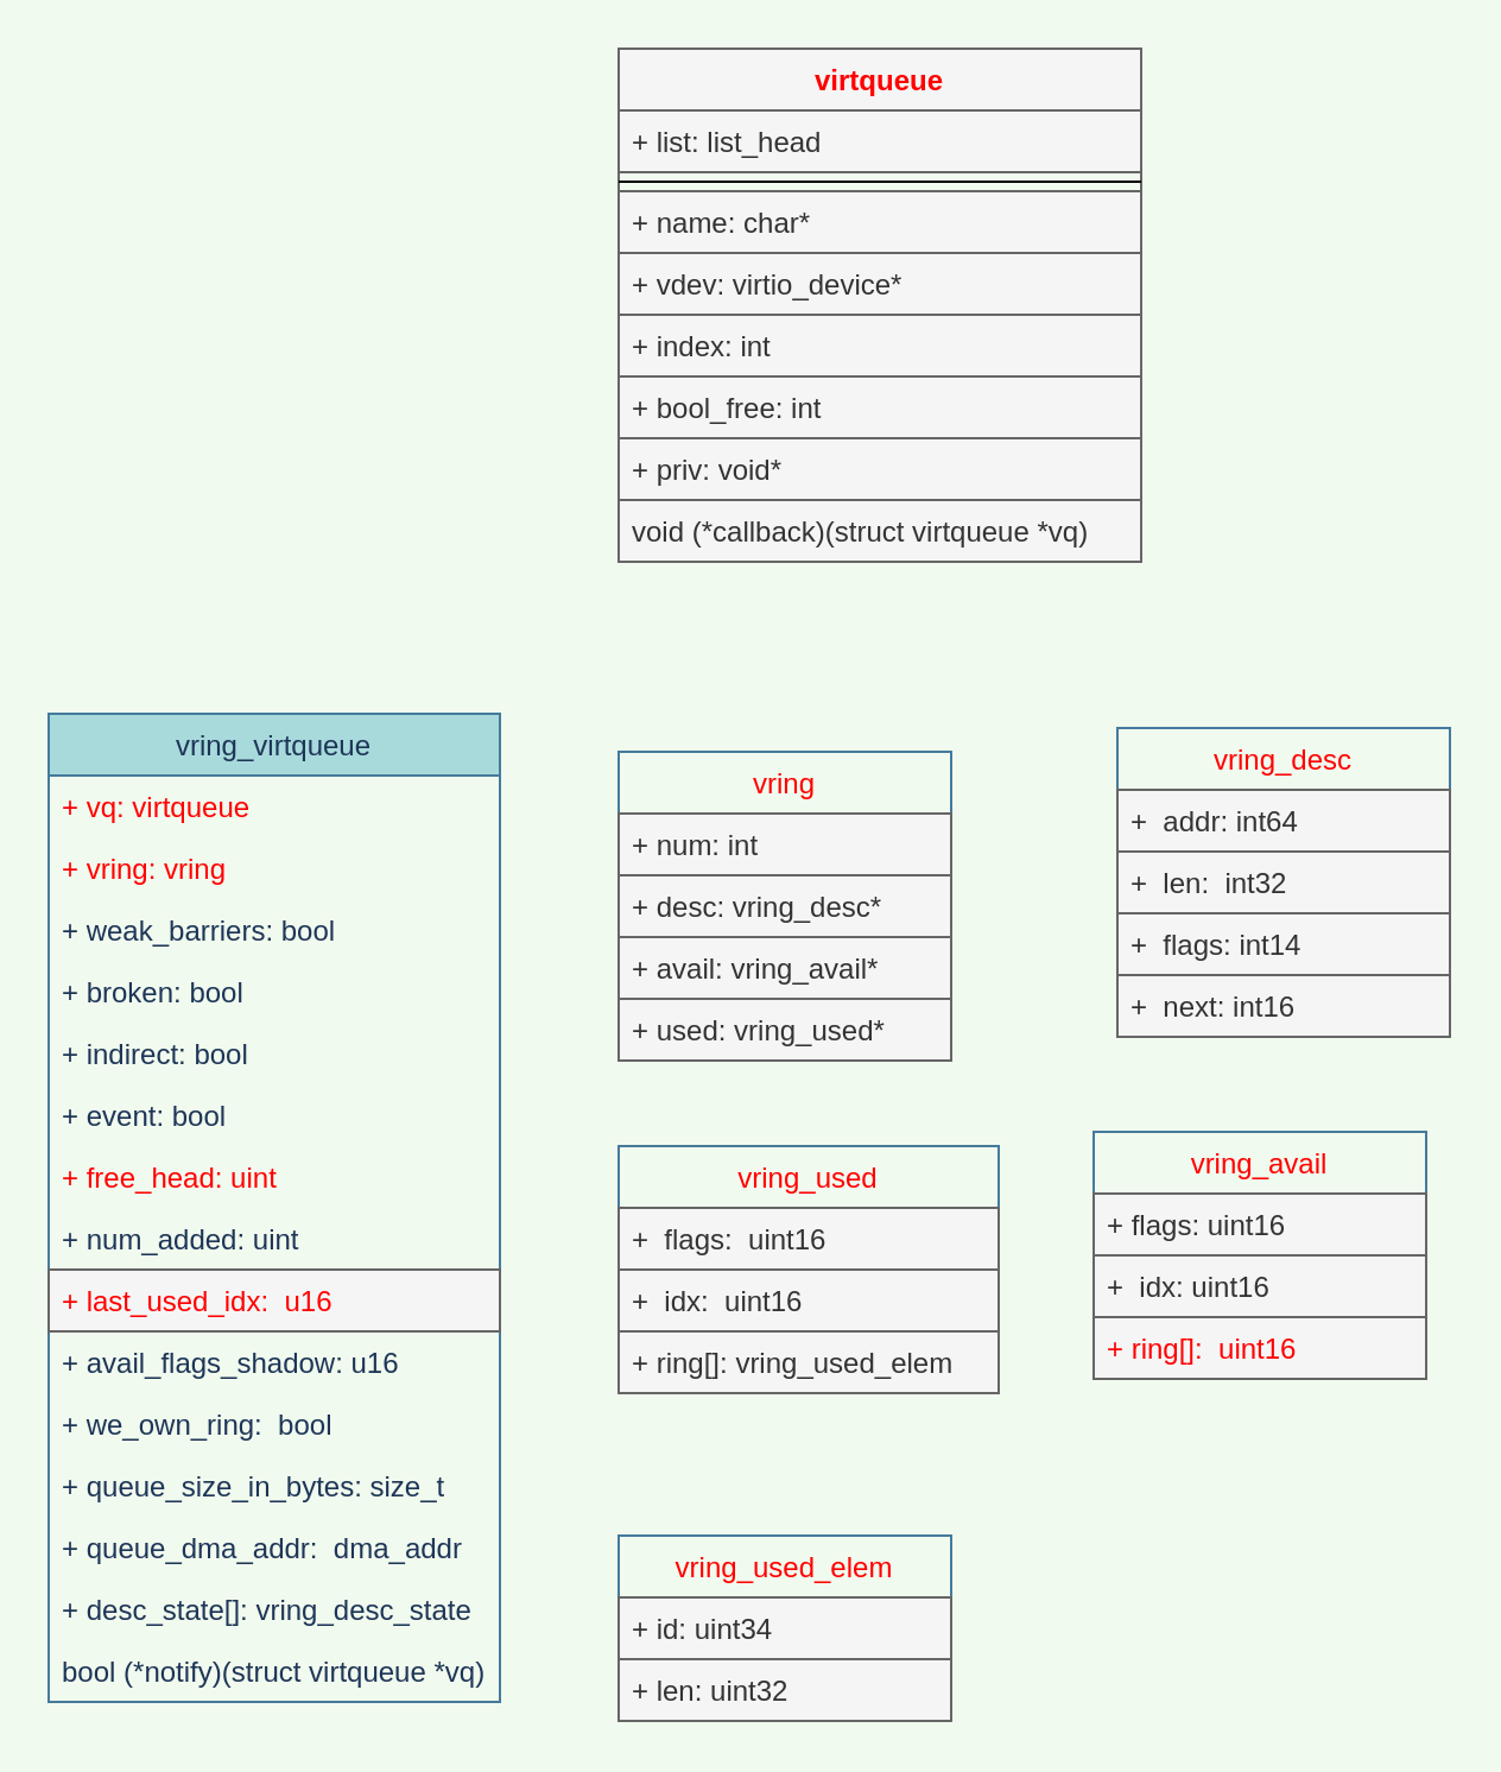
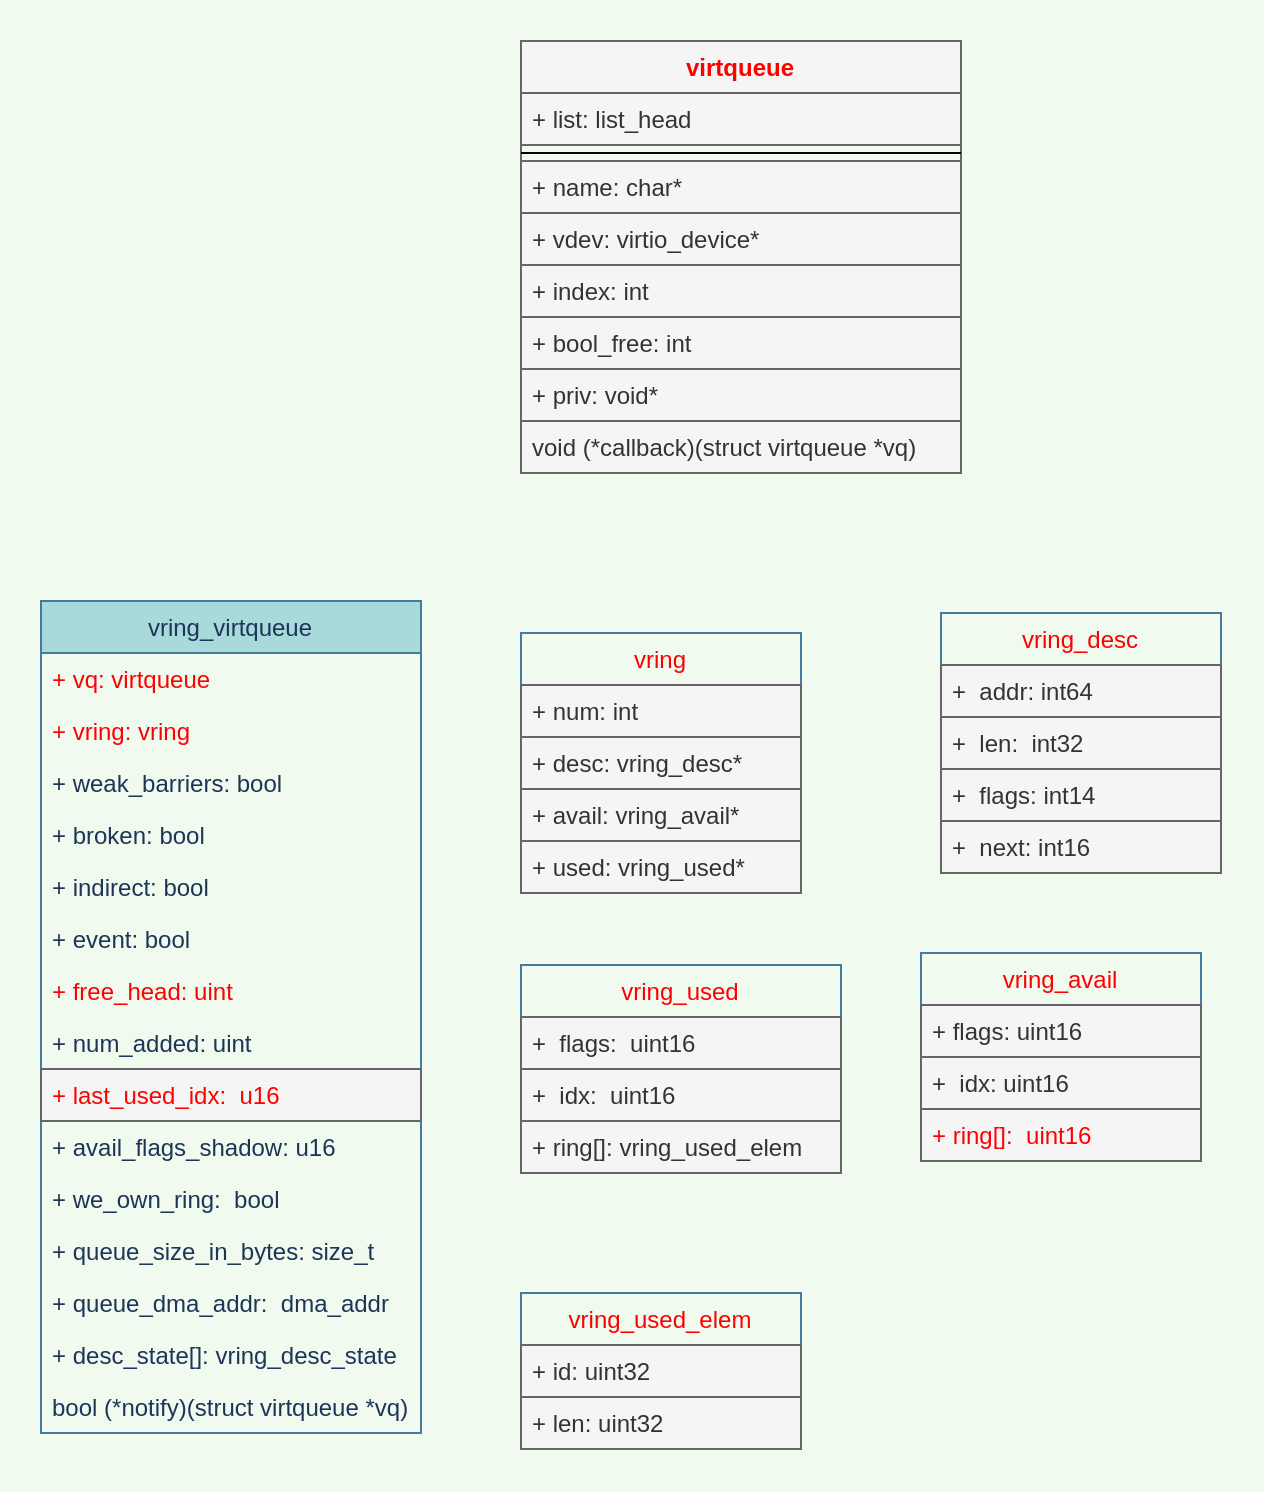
  <mxCell id="0" />
  <mxCell id="1" parent="0" />
  <mxCell id="2" value="vring_virtqueue" style="swimlane;fontStyle=0;childLayout=stackLayout;horizontal=1;startSize=26;horizontalStack=0;resizeParent=1;resizeParentMax=0;resizeLast=0;collapsible=1;marginBottom=0;fillColor=#A8DADC;strokeColor=#457B9D;fontColor=#1D3557;" parent="1" vertex="1"><mxGeometry x="20" y="300" width="190" height="416" as="geometry" /></mxCell>
  <mxCell id="3" value="+ vq: virtqueue" style="text;strokeColor=none;fillColor=none;align=left;verticalAlign=top;spacingLeft=4;spacingRight=4;overflow=hidden;rotatable=0;points=[[0,0.5],[1,0.5]];portConstraint=eastwest;fontColor=#FF0000;" parent="2" vertex="1"><mxGeometry y="26" width="190" height="26" as="geometry" /></mxCell>
  <mxCell id="4" value="+ vring: vring" style="text;strokeColor=none;fillColor=none;align=left;verticalAlign=top;spacingLeft=4;spacingRight=4;overflow=hidden;rotatable=0;points=[[0,0.5],[1,0.5]];portConstraint=eastwest;fontColor=#FF0000;" parent="2" vertex="1"><mxGeometry y="52" width="190" height="26" as="geometry" /></mxCell>
  <mxCell id="5" value="+ weak_barriers: bool" style="text;strokeColor=none;fillColor=none;align=left;verticalAlign=top;spacingLeft=4;spacingRight=4;overflow=hidden;rotatable=0;points=[[0,0.5],[1,0.5]];portConstraint=eastwest;fontColor=#1D3557;" parent="2" vertex="1"><mxGeometry y="78" width="190" height="26" as="geometry" /></mxCell>
  <mxCell id="6" value="+ broken: bool" style="text;strokeColor=none;fillColor=none;align=left;verticalAlign=top;spacingLeft=4;spacingRight=4;overflow=hidden;rotatable=0;points=[[0,0.5],[1,0.5]];portConstraint=eastwest;fontColor=#1D3557;" parent="2" vertex="1"><mxGeometry y="104" width="190" height="26" as="geometry" /></mxCell>
  <mxCell id="7" value="+ indirect: bool" style="text;strokeColor=none;fillColor=none;align=left;verticalAlign=top;spacingLeft=4;spacingRight=4;overflow=hidden;rotatable=0;points=[[0,0.5],[1,0.5]];portConstraint=eastwest;fontColor=#1D3557;" parent="2" vertex="1"><mxGeometry y="130" width="190" height="26" as="geometry" /></mxCell>
  <mxCell id="8" value="+ event: bool" style="text;strokeColor=none;fillColor=none;align=left;verticalAlign=top;spacingLeft=4;spacingRight=4;overflow=hidden;rotatable=0;points=[[0,0.5],[1,0.5]];portConstraint=eastwest;fontColor=#1D3557;" parent="2" vertex="1"><mxGeometry y="156" width="190" height="26" as="geometry" /></mxCell>
  <mxCell id="9" value="+ free_head: uint" style="text;strokeColor=none;fillColor=none;align=left;verticalAlign=top;spacingLeft=4;spacingRight=4;overflow=hidden;rotatable=0;points=[[0,0.5],[1,0.5]];portConstraint=eastwest;fontColor=#FF0000;" parent="2" vertex="1"><mxGeometry y="182" width="190" height="26" as="geometry" /></mxCell>
  <mxCell id="10" value="+ num_added: uint" style="text;strokeColor=none;fillColor=none;align=left;verticalAlign=top;spacingLeft=4;spacingRight=4;overflow=hidden;rotatable=0;points=[[0,0.5],[1,0.5]];portConstraint=eastwest;fontColor=#1D3557;" parent="2" vertex="1"><mxGeometry y="208" width="190" height="26" as="geometry" /></mxCell>
  <mxCell id="11" value="+ last_used_idx:  u16" style="text;align=left;verticalAlign=top;spacingLeft=4;spacingRight=4;overflow=hidden;rotatable=0;points=[[0,0.5],[1,0.5]];portConstraint=eastwest;fillColor=#f5f5f5;strokeColor=#666666;fontColor=#FF0000;" parent="2" vertex="1"><mxGeometry y="234" width="190" height="26" as="geometry" /></mxCell>
  <mxCell id="12" value="+ avail_flags_shadow: u16" style="text;strokeColor=none;fillColor=none;align=left;verticalAlign=top;spacingLeft=4;spacingRight=4;overflow=hidden;rotatable=0;points=[[0,0.5],[1,0.5]];portConstraint=eastwest;fontColor=#1D3557;" parent="2" vertex="1"><mxGeometry y="260" width="190" height="26" as="geometry" /></mxCell>
  <mxCell id="13" value="+ we_own_ring:  bool" style="text;strokeColor=none;fillColor=none;align=left;verticalAlign=top;spacingLeft=4;spacingRight=4;overflow=hidden;rotatable=0;points=[[0,0.5],[1,0.5]];portConstraint=eastwest;fontColor=#1D3557;" parent="2" vertex="1"><mxGeometry y="286" width="190" height="26" as="geometry" /></mxCell>
  <mxCell id="14" value="+ queue_size_in_bytes: size_t" style="text;strokeColor=none;fillColor=none;align=left;verticalAlign=top;spacingLeft=4;spacingRight=4;overflow=hidden;rotatable=0;points=[[0,0.5],[1,0.5]];portConstraint=eastwest;fontColor=#1D3557;" parent="2" vertex="1"><mxGeometry y="312" width="190" height="26" as="geometry" /></mxCell>
  <mxCell id="15" value="+ queue_dma_addr:  dma_addr" style="text;strokeColor=none;fillColor=none;align=left;verticalAlign=top;spacingLeft=4;spacingRight=4;overflow=hidden;rotatable=0;points=[[0,0.5],[1,0.5]];portConstraint=eastwest;fontColor=#1D3557;" parent="2" vertex="1"><mxGeometry y="338" width="190" height="26" as="geometry" /></mxCell>
  <mxCell id="16" value="+ desc_state[]: vring_desc_state" style="text;strokeColor=none;fillColor=none;align=left;verticalAlign=top;spacingLeft=4;spacingRight=4;overflow=hidden;rotatable=0;points=[[0,0.5],[1,0.5]];portConstraint=eastwest;fontColor=#1D3557;" parent="2" vertex="1"><mxGeometry y="364" width="190" height="26" as="geometry" /></mxCell>
  <mxCell id="17" value="bool (*notify)(struct virtqueue *vq)" style="text;strokeColor=none;fillColor=none;align=left;verticalAlign=top;spacingLeft=4;spacingRight=4;overflow=hidden;rotatable=0;points=[[0,0.5],[1,0.5]];portConstraint=eastwest;fontColor=#1D3557;" parent="2" vertex="1"><mxGeometry y="390" width="190" height="26" as="geometry" /></mxCell>
  <mxCell id="18" value="virtqueue" style="swimlane;fontStyle=1;align=center;verticalAlign=top;childLayout=stackLayout;horizontal=1;startSize=26;horizontalStack=0;resizeParent=1;resizeParentMax=0;resizeLast=0;collapsible=1;marginBottom=0;rounded=0;sketch=0;fillColor=#f5f5f5;strokeColor=#666666;fontColor=#FF0000;" parent="1" vertex="1"><mxGeometry x="260" y="20" width="220" height="216" as="geometry" /></mxCell>
  <mxCell id="19" value="+ list: list_head" style="text;align=left;verticalAlign=top;spacingLeft=4;spacingRight=4;overflow=hidden;rotatable=0;points=[[0,0.5],[1,0.5]];portConstraint=eastwest;fillColor=#f5f5f5;strokeColor=#666666;fontColor=#333333;" parent="18" vertex="1"><mxGeometry y="26" width="220" height="26" as="geometry" /></mxCell>
  <mxCell id="20" value="" style="line;strokeWidth=1;fillColor=none;align=left;verticalAlign=middle;spacingTop=-1;spacingLeft=3;spacingRight=3;rotatable=0;labelPosition=right;points=[];portConstraint=eastwest;" parent="18" vertex="1"><mxGeometry y="52" width="220" height="8" as="geometry" /></mxCell>
  <mxCell id="21" value="+ name: char*" style="text;align=left;verticalAlign=top;spacingLeft=4;spacingRight=4;overflow=hidden;rotatable=0;points=[[0,0.5],[1,0.5]];portConstraint=eastwest;fillColor=#f5f5f5;strokeColor=#666666;fontColor=#333333;" parent="18" vertex="1"><mxGeometry y="60" width="220" height="26" as="geometry" /></mxCell>
  <mxCell id="22" value="+ vdev: virtio_device*" style="text;align=left;verticalAlign=top;spacingLeft=4;spacingRight=4;overflow=hidden;rotatable=0;points=[[0,0.5],[1,0.5]];portConstraint=eastwest;fillColor=#f5f5f5;strokeColor=#666666;fontColor=#333333;" parent="18" vertex="1"><mxGeometry y="86" width="220" height="26" as="geometry" /></mxCell>
  <mxCell id="23" value="+ index: int" style="text;align=left;verticalAlign=top;spacingLeft=4;spacingRight=4;overflow=hidden;rotatable=0;points=[[0,0.5],[1,0.5]];portConstraint=eastwest;fillColor=#f5f5f5;strokeColor=#666666;fontColor=#333333;" parent="18" vertex="1"><mxGeometry y="112" width="220" height="26" as="geometry" /></mxCell>
  <mxCell id="24" value="+ bool_free: int" style="text;align=left;verticalAlign=top;spacingLeft=4;spacingRight=4;overflow=hidden;rotatable=0;points=[[0,0.5],[1,0.5]];portConstraint=eastwest;fillColor=#f5f5f5;strokeColor=#666666;fontColor=#333333;" parent="18" vertex="1"><mxGeometry y="138" width="220" height="26" as="geometry" /></mxCell>
  <mxCell id="25" value="+ priv: void*" style="text;align=left;verticalAlign=top;spacingLeft=4;spacingRight=4;overflow=hidden;rotatable=0;points=[[0,0.5],[1,0.5]];portConstraint=eastwest;fillColor=#f5f5f5;strokeColor=#666666;fontColor=#333333;" parent="18" vertex="1"><mxGeometry y="164" width="220" height="26" as="geometry" /></mxCell>
  <mxCell id="26" value="void (*callback)(struct virtqueue *vq)" style="text;strokeColor=#666666;fillColor=#f5f5f5;align=left;verticalAlign=top;spacingLeft=4;spacingRight=4;overflow=hidden;rotatable=0;points=[[0,0.5],[1,0.5]];portConstraint=eastwest;fontColor=#333333;" parent="18" vertex="1"><mxGeometry y="190" width="220" height="26" as="geometry" /></mxCell>
  <mxCell id="27" value="vring" style="swimlane;fontStyle=0;childLayout=stackLayout;horizontal=1;startSize=26;fillColor=none;horizontalStack=0;resizeParent=1;resizeParentMax=0;resizeLast=0;collapsible=1;marginBottom=0;rounded=0;sketch=0;strokeColor=#457B9D;fontColor=#FF0000;" parent="1" vertex="1"><mxGeometry x="260" y="316" width="140" height="130" as="geometry" /></mxCell>
  <mxCell id="28" value="+ num: int" style="text;strokeColor=#666666;fillColor=#f5f5f5;align=left;verticalAlign=top;spacingLeft=4;spacingRight=4;overflow=hidden;rotatable=0;points=[[0,0.5],[1,0.5]];portConstraint=eastwest;fontColor=#333333;" parent="27" vertex="1"><mxGeometry y="26" width="140" height="26" as="geometry" /></mxCell>
  <mxCell id="29" value="+ desc: vring_desc*" style="text;strokeColor=#666666;fillColor=#f5f5f5;align=left;verticalAlign=top;spacingLeft=4;spacingRight=4;overflow=hidden;rotatable=0;points=[[0,0.5],[1,0.5]];portConstraint=eastwest;fontColor=#333333;" parent="27" vertex="1"><mxGeometry y="52" width="140" height="26" as="geometry" /></mxCell>
  <mxCell id="30" value="+ avail: vring_avail*" style="text;strokeColor=#666666;fillColor=#f5f5f5;align=left;verticalAlign=top;spacingLeft=4;spacingRight=4;overflow=hidden;rotatable=0;points=[[0,0.5],[1,0.5]];portConstraint=eastwest;fontColor=#333333;" parent="27" vertex="1"><mxGeometry y="78" width="140" height="26" as="geometry" /></mxCell>
  <mxCell id="31" value="+ used: vring_used*" style="text;strokeColor=#666666;fillColor=#f5f5f5;align=left;verticalAlign=top;spacingLeft=4;spacingRight=4;overflow=hidden;rotatable=0;points=[[0,0.5],[1,0.5]];portConstraint=eastwest;fontColor=#333333;" parent="27" vertex="1"><mxGeometry y="104" width="140" height="26" as="geometry" /></mxCell>
  <mxCell id="32" value="vring_desc" style="swimlane;fontStyle=0;childLayout=stackLayout;horizontal=1;startSize=26;fillColor=none;horizontalStack=0;resizeParent=1;resizeParentMax=0;resizeLast=0;collapsible=1;marginBottom=0;rounded=0;sketch=0;strokeColor=#457B9D;fontColor=#FF0000;" parent="1" vertex="1"><mxGeometry x="470" y="306" width="140" height="130" as="geometry" /></mxCell>
  <mxCell id="33" value="+  addr: int64" style="text;strokeColor=#666666;fillColor=#f5f5f5;align=left;verticalAlign=top;spacingLeft=4;spacingRight=4;overflow=hidden;rotatable=0;points=[[0,0.5],[1,0.5]];portConstraint=eastwest;fontColor=#333333;" parent="32" vertex="1"><mxGeometry y="26" width="140" height="26" as="geometry" /></mxCell>
  <mxCell id="34" value="+  len:  int32" style="text;strokeColor=#666666;fillColor=#f5f5f5;align=left;verticalAlign=top;spacingLeft=4;spacingRight=4;overflow=hidden;rotatable=0;points=[[0,0.5],[1,0.5]];portConstraint=eastwest;fontColor=#333333;" parent="32" vertex="1"><mxGeometry y="52" width="140" height="26" as="geometry" /></mxCell>
  <mxCell id="35" value="+  flags: int14" style="text;strokeColor=#666666;fillColor=#f5f5f5;align=left;verticalAlign=top;spacingLeft=4;spacingRight=4;overflow=hidden;rotatable=0;points=[[0,0.5],[1,0.5]];portConstraint=eastwest;fontColor=#333333;" parent="32" vertex="1"><mxGeometry y="78" width="140" height="26" as="geometry" /></mxCell>
  <mxCell id="36" value="+  next: int16" style="text;strokeColor=#666666;fillColor=#f5f5f5;align=left;verticalAlign=top;spacingLeft=4;spacingRight=4;overflow=hidden;rotatable=0;points=[[0,0.5],[1,0.5]];portConstraint=eastwest;fontColor=#333333;" parent="32" vertex="1"><mxGeometry y="104" width="140" height="26" as="geometry" /></mxCell>
  <mxCell id="37" value="vring_avail" style="swimlane;fontStyle=0;childLayout=stackLayout;horizontal=1;startSize=26;fillColor=none;horizontalStack=0;resizeParent=1;resizeParentMax=0;resizeLast=0;collapsible=1;marginBottom=0;rounded=0;sketch=0;strokeColor=#457B9D;fontColor=#FF0000;" parent="1" vertex="1"><mxGeometry x="460" y="476" width="140" height="104" as="geometry" /></mxCell>
  <mxCell id="38" value="+ flags: uint16" style="text;strokeColor=#666666;fillColor=#f5f5f5;align=left;verticalAlign=top;spacingLeft=4;spacingRight=4;overflow=hidden;rotatable=0;points=[[0,0.5],[1,0.5]];portConstraint=eastwest;fontColor=#333333;" parent="37" vertex="1"><mxGeometry y="26" width="140" height="26" as="geometry" /></mxCell>
  <mxCell id="39" value="+  idx: uint16" style="text;strokeColor=#666666;fillColor=#f5f5f5;align=left;verticalAlign=top;spacingLeft=4;spacingRight=4;overflow=hidden;rotatable=0;points=[[0,0.5],[1,0.5]];portConstraint=eastwest;fontColor=#333333;" parent="37" vertex="1"><mxGeometry y="52" width="140" height="26" as="geometry" /></mxCell>
  <mxCell id="40" value="+ ring[]:  uint16" style="text;strokeColor=#666666;fillColor=#f5f5f5;align=left;verticalAlign=top;spacingLeft=4;spacingRight=4;overflow=hidden;rotatable=0;points=[[0,0.5],[1,0.5]];portConstraint=eastwest;fontColor=#FF0000;" parent="37" vertex="1"><mxGeometry y="78" width="140" height="26" as="geometry" /></mxCell>
  <mxCell id="41" value="vring_used" style="swimlane;fontStyle=0;childLayout=stackLayout;horizontal=1;startSize=26;fillColor=none;horizontalStack=0;resizeParent=1;resizeParentMax=0;resizeLast=0;collapsible=1;marginBottom=0;rounded=0;sketch=0;strokeColor=#457B9D;fontColor=#FF0000;" parent="1" vertex="1"><mxGeometry x="260" y="482" width="160" height="104" as="geometry" /></mxCell>
  <mxCell id="42" value="+  flags:  uint16" style="text;strokeColor=#666666;fillColor=#f5f5f5;align=left;verticalAlign=top;spacingLeft=4;spacingRight=4;overflow=hidden;rotatable=0;points=[[0,0.5],[1,0.5]];portConstraint=eastwest;fontColor=#333333;" parent="41" vertex="1"><mxGeometry y="26" width="160" height="26" as="geometry" /></mxCell>
  <mxCell id="43" value="+  idx:  uint16" style="text;strokeColor=#666666;fillColor=#f5f5f5;align=left;verticalAlign=top;spacingLeft=4;spacingRight=4;overflow=hidden;rotatable=0;points=[[0,0.5],[1,0.5]];portConstraint=eastwest;fontColor=#333333;" parent="41" vertex="1"><mxGeometry y="52" width="160" height="26" as="geometry" /></mxCell>
  <mxCell id="44" value="+ ring[]: vring_used_elem" style="text;strokeColor=#666666;fillColor=#f5f5f5;align=left;verticalAlign=top;spacingLeft=4;spacingRight=4;overflow=hidden;rotatable=0;points=[[0,0.5],[1,0.5]];portConstraint=eastwest;fontColor=#333333;" parent="41" vertex="1"><mxGeometry y="78" width="160" height="26" as="geometry" /></mxCell>
  <mxCell id="45" value="vring_used_elem" style="swimlane;fontStyle=0;childLayout=stackLayout;horizontal=1;startSize=26;fillColor=none;horizontalStack=0;resizeParent=1;resizeParentMax=0;resizeLast=0;collapsible=1;marginBottom=0;rounded=0;sketch=0;strokeColor=#457B9D;fontColor=#FF0000;" parent="1" vertex="1"><mxGeometry x="260" y="646" width="140" height="78" as="geometry" /></mxCell>
- <mxCell id="46" value="+ id: uint34" style="text;strokeColor=#666666;fillColor=#f5f5f5;align=left;verticalAlign=top;spacingLeft=4;spacingRight=4;overflow=hidden;rotatable=0;points=[[0,0.5],[1,0.5]];portConstraint=eastwest;fontColor=#333333;" parent="45" vertex="1"><mxGeometry y="26" width="140" height="26" as="geometry" /></mxCell>
+ <mxCell id="46" value="+ id: uint32" style="text;strokeColor=#666666;fillColor=#f5f5f5;align=left;verticalAlign=top;spacingLeft=4;spacingRight=4;overflow=hidden;rotatable=0;points=[[0,0.5],[1,0.5]];portConstraint=eastwest;fontColor=#333333;" parent="45" vertex="1"><mxGeometry y="26" width="140" height="26" as="geometry" /></mxCell>
  <mxCell id="47" value="+ len: uint32" style="text;strokeColor=#666666;fillColor=#f5f5f5;align=left;verticalAlign=top;spacingLeft=4;spacingRight=4;overflow=hidden;rotatable=0;points=[[0,0.5],[1,0.5]];portConstraint=eastwest;fontColor=#333333;" parent="45" vertex="1"><mxGeometry y="52" width="140" height="26" as="geometry" /></mxCell>
